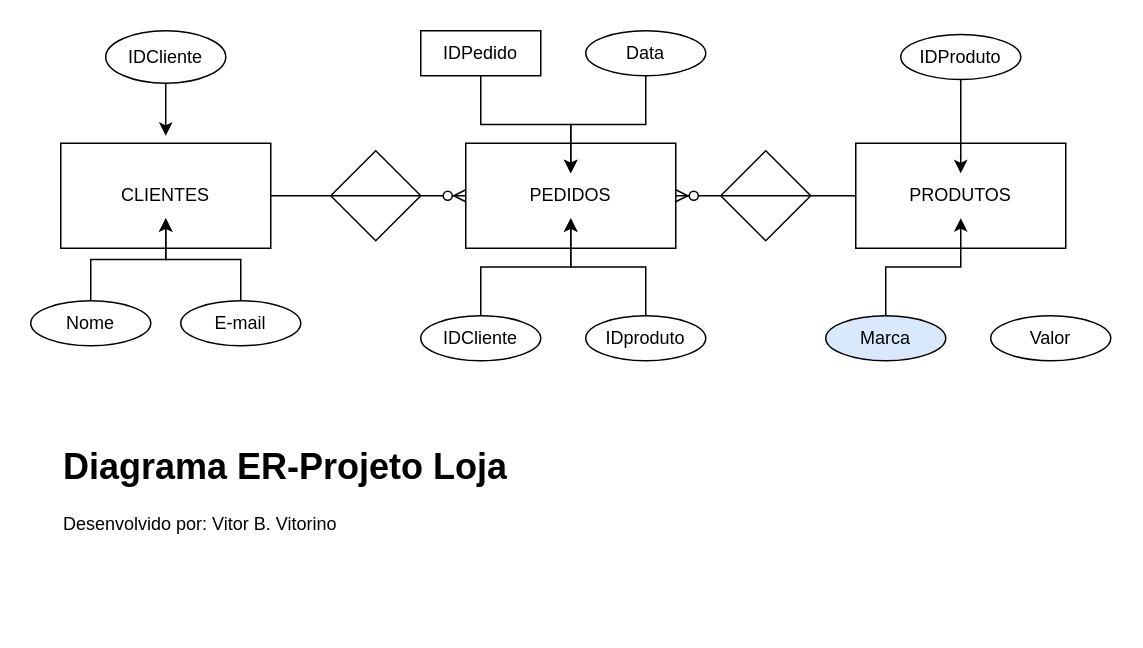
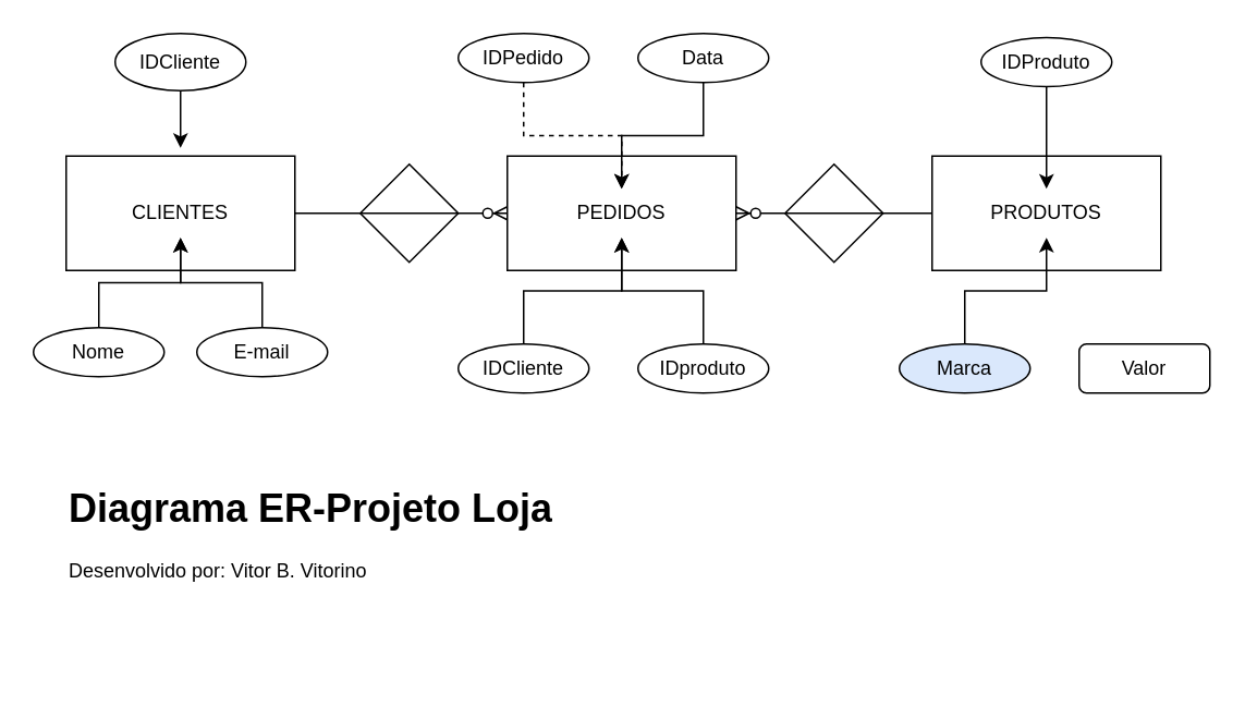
  <mxCell id="0" />
  <mxCell id="1" parent="0" />
  <mxCell id="2" value="" style="rounded=0;whiteSpace=wrap;html=1;" vertex="1" parent="1"><mxGeometry x="40" y="95" width="140" height="70" as="geometry" /></mxCell>
  <mxCell id="3" value="" style="rounded=0;whiteSpace=wrap;html=1;" vertex="1" parent="1"><mxGeometry x="310" y="95" width="140" height="70" as="geometry" /></mxCell>
  <mxCell id="4" value="" style="rounded=0;whiteSpace=wrap;html=1;" vertex="1" parent="1"><mxGeometry x="570" y="95" width="140" height="70" as="geometry" /></mxCell>
  <mxCell id="5" value="" style="rhombus;whiteSpace=wrap;html=1;" vertex="1" parent="1"><mxGeometry x="220" y="100" width="60" height="60" as="geometry" /></mxCell>
  <mxCell id="6" value="" style="rhombus;whiteSpace=wrap;html=1;" vertex="1" parent="1"><mxGeometry x="480" y="100" width="60" height="60" as="geometry" /></mxCell>
  <mxCell id="7" value="CLIENTES&lt;span style=&quot;color: rgba(0, 0, 0, 0); font-family: monospace; font-size: 0px; text-align: start; text-wrap-mode: nowrap;&quot;&gt;%3CmxGraphModel%3E%3Croot%3E%3CmxCell%20id%3D%220%22%2F%3E%3CmxCell%20id%3D%221%22%20parent%3D%220%22%2F%3E%3CmxCell%20id%3D%222%22%20value%3D%22%22%20style%3D%22rhombus%3BwhiteSpace%3Dwrap%3Bhtml%3D1%3B%22%20vertex%3D%221%22%20parent%3D%221%22%3E%3CmxGeometry%20x%3D%22250%22%20y%3D%22615%22%20width%3D%2280%22%20height%3D%2280%22%20as%3D%22geometry%22%2F%3E%3C%2FmxCell%3E%3C%2Froot%3E%3C%2FmxGraphModel%3E&lt;/span&gt;&lt;span style=&quot;color: rgba(0, 0, 0, 0); font-family: monospace; font-size: 0px; text-align: start; text-wrap-mode: nowrap;&quot;&gt;%3CmxGraphModel%3E%3Croot%3E%3CmxCell%20id%3D%220%22%2F%3E%3CmxCell%20id%3D%221%22%20parent%3D%220%22%2F%3E%3CmxCell%20id%3D%222%22%20value%3D%22%22%20style%3D%22rhombus%3BwhiteSpace%3Dwrap%3Bhtml%3D1%3B%22%20vertex%3D%221%22%20parent%3D%221%22%3E%3CmxGeometry%20x%3D%22250%22%20y%3D%22615%22%20width%3D%2280%22%20height%3D%2280%22%20as%3D%22geometry%22%2F%3E%3C%2FmxCell%3E%3C%2Froot%3E%3C%2FmxGraphModel%3E&lt;/span&gt;" style="text;html=1;align=center;verticalAlign=middle;whiteSpace=wrap;rounded=0;" vertex="1" parent="1"><mxGeometry x="80" y="115" width="60" height="30" as="geometry" /></mxCell>
  <mxCell id="8" value="PRODUTOS" style="text;html=1;align=center;verticalAlign=middle;whiteSpace=wrap;rounded=0;" vertex="1" parent="1"><mxGeometry x="610" y="115" width="60" height="30" as="geometry" /></mxCell>
  <mxCell id="9" value="PEDIDOS" style="text;html=1;align=center;verticalAlign=middle;whiteSpace=wrap;rounded=0;" vertex="1" parent="1"><mxGeometry x="350" y="115" width="60" height="30" as="geometry" /></mxCell>
  <mxCell id="10" value="" style="edgeStyle=orthogonalEdgeStyle;rounded=0;orthogonalLoop=1;jettySize=auto;html=1;" edge="1" parent="1" source="11"><mxGeometry relative="1" as="geometry"><mxPoint x="110" y="90" as="targetPoint" /></mxGeometry></mxCell>
  <mxCell id="11" value="IDCliente" style="ellipse;whiteSpace=wrap;html=1;align=center;" vertex="1" parent="1"><mxGeometry x="70" y="20" width="80" height="35" as="geometry" /></mxCell>
  <mxCell id="12" value="" style="edgeStyle=orthogonalEdgeStyle;rounded=0;orthogonalLoop=1;jettySize=auto;html=1;" edge="1" parent="1" source="13" target="7"><mxGeometry relative="1" as="geometry" /></mxCell>
  <mxCell id="13" value="E-mail" style="ellipse;whiteSpace=wrap;html=1;align=center;" vertex="1" parent="1"><mxGeometry x="120" y="200" width="80" height="30" as="geometry" /></mxCell>
  <mxCell id="14" value="" style="edgeStyle=orthogonalEdgeStyle;rounded=0;orthogonalLoop=1;jettySize=auto;html=1;" edge="1" parent="1" source="15" target="7"><mxGeometry relative="1" as="geometry" /></mxCell>
  <mxCell id="15" value="Nome" style="ellipse;whiteSpace=wrap;html=1;align=center;" vertex="1" parent="1"><mxGeometry x="20" y="200" width="80" height="30" as="geometry" /></mxCell>
  <mxCell id="16" style="edgeStyle=orthogonalEdgeStyle;rounded=0;orthogonalLoop=1;jettySize=auto;html=1;exitX=0.5;exitY=1;exitDx=0;exitDy=0;" edge="1" parent="1" source="11" target="11"><mxGeometry relative="1" as="geometry" /></mxCell>
- <mxCell id="17" value="" style="edgeStyle=orthogonalEdgeStyle;rounded=0;orthogonalLoop=1;jettySize=auto;html=1;" edge="1" parent="1" source="18" target="9"><mxGeometry relative="1" as="geometry" /></mxCell>
- <mxCell id="18" value="IDPedido" style="whiteSpace=wrap;html=1;align=center;rounded=0;" vertex="1" parent="1"><mxGeometry x="280" y="20" width="80" height="30" as="geometry" /></mxCell>
+ <mxCell id="17" value="" style="edgeStyle=orthogonalEdgeStyle;rounded=0;orthogonalLoop=1;jettySize=auto;html=1;dashed=1;" edge="1" parent="1" source="18" target="9"><mxGeometry relative="1" as="geometry" /></mxCell>
+ <mxCell id="18" value="IDPedido" style="ellipse;whiteSpace=wrap;html=1;align=center;" vertex="1" parent="1"><mxGeometry x="280" y="20" width="80" height="30" as="geometry" /></mxCell>
  <mxCell id="19" value="" style="edgeStyle=orthogonalEdgeStyle;rounded=0;orthogonalLoop=1;jettySize=auto;html=1;" edge="1" parent="1" source="20" target="9"><mxGeometry relative="1" as="geometry" /></mxCell>
  <mxCell id="20" value="IDproduto" style="ellipse;whiteSpace=wrap;html=1;align=center;" vertex="1" parent="1"><mxGeometry x="390" y="210" width="80" height="30" as="geometry" /></mxCell>
  <mxCell id="21" value="" style="edgeStyle=orthogonalEdgeStyle;rounded=0;orthogonalLoop=1;jettySize=auto;html=1;" edge="1" parent="1" source="22" target="9"><mxGeometry relative="1" as="geometry" /></mxCell>
  <mxCell id="22" value="IDCliente" style="ellipse;whiteSpace=wrap;html=1;align=center;" vertex="1" parent="1"><mxGeometry x="280" y="210" width="80" height="30" as="geometry" /></mxCell>
  <mxCell id="23" value="" style="edgeStyle=orthogonalEdgeStyle;rounded=0;orthogonalLoop=1;jettySize=auto;html=1;" edge="1" parent="1" source="24" target="9"><mxGeometry relative="1" as="geometry" /></mxCell>
  <mxCell id="24" value="Data" style="ellipse;whiteSpace=wrap;html=1;align=center;" vertex="1" parent="1"><mxGeometry x="390" y="20" width="80" height="30" as="geometry" /></mxCell>
  <mxCell id="25" value="" style="edgeStyle=orthogonalEdgeStyle;rounded=0;orthogonalLoop=1;jettySize=auto;html=1;" edge="1" parent="1" source="26" target="8"><mxGeometry relative="1" as="geometry" /></mxCell>
  <mxCell id="26" value="IDProduto" style="ellipse;whiteSpace=wrap;html=1;align=center;" vertex="1" parent="1"><mxGeometry x="600" y="22.5" width="80" height="30" as="geometry" /></mxCell>
- <mxCell id="27" value="Valor" style="ellipse;whiteSpace=wrap;html=1;align=center;" vertex="1" parent="1"><mxGeometry x="660" y="210" width="80" height="30" as="geometry" /></mxCell>
+ <mxCell id="27" value="Valor" style="whiteSpace=wrap;html=1;align=center;rounded=1;" vertex="1" parent="1"><mxGeometry x="660" y="210" width="80" height="30" as="geometry" /></mxCell>
  <mxCell id="28" value="" style="edgeStyle=orthogonalEdgeStyle;rounded=0;orthogonalLoop=1;jettySize=auto;html=1;" edge="1" parent="1" source="29" target="8"><mxGeometry relative="1" as="geometry" /></mxCell>
  <mxCell id="29" value="Marca" style="ellipse;whiteSpace=wrap;html=1;align=center;fillColor=#dae8fc;" vertex="1" parent="1"><mxGeometry x="550" y="210" width="80" height="30" as="geometry" /></mxCell>
  <mxCell id="30" value="" style="edgeStyle=entityRelationEdgeStyle;fontSize=12;html=1;endArrow=ERzeroToMany;endFill=1;rounded=0;exitX=1;exitY=0.5;exitDx=0;exitDy=0;entryX=0;entryY=0.5;entryDx=0;entryDy=0;" edge="1" parent="1" source="2" target="3"><mxGeometry width="100" height="100" relative="1" as="geometry"><mxPoint x="160" y="180" as="sourcePoint" /><mxPoint x="260" y="80" as="targetPoint" /></mxGeometry></mxCell>
  <mxCell id="31" value="&lt;h1 style=&quot;margin-top: 0px;&quot;&gt;Diagrama ER-Projeto Loja&lt;/h1&gt;&lt;p&gt;Desenvolvido por: Vitor B. Vitorino&lt;/p&gt;" style="text;html=1;whiteSpace=wrap;overflow=hidden;rounded=0;" vertex="1" parent="1"><mxGeometry x="40" y="290" width="350" height="120" as="geometry" /></mxCell>
  <mxCell id="32" value="" style="edgeStyle=entityRelationEdgeStyle;fontSize=12;html=1;endArrow=ERzeroToMany;endFill=1;rounded=0;exitX=0;exitY=0.5;exitDx=0;exitDy=0;entryX=1;entryY=0.5;entryDx=0;entryDy=0;" edge="1" parent="1" source="4" target="3"><mxGeometry width="100" height="100" relative="1" as="geometry"><mxPoint x="360" y="240" as="sourcePoint" /><mxPoint x="460" y="140" as="targetPoint" /></mxGeometry></mxCell>
